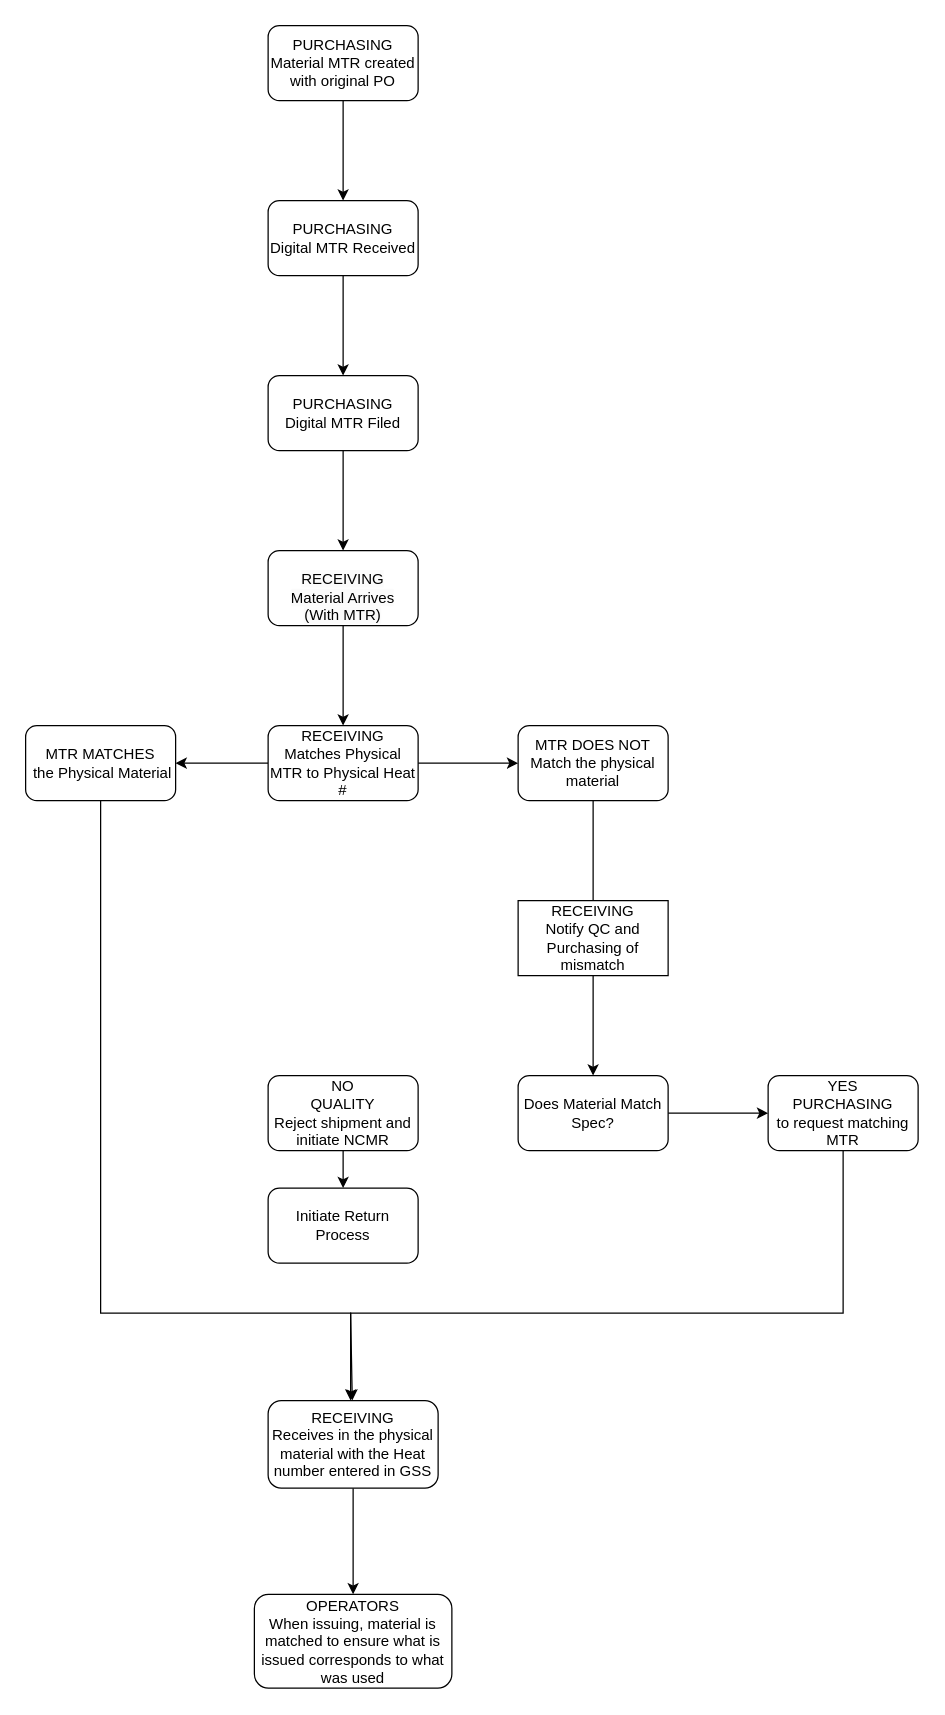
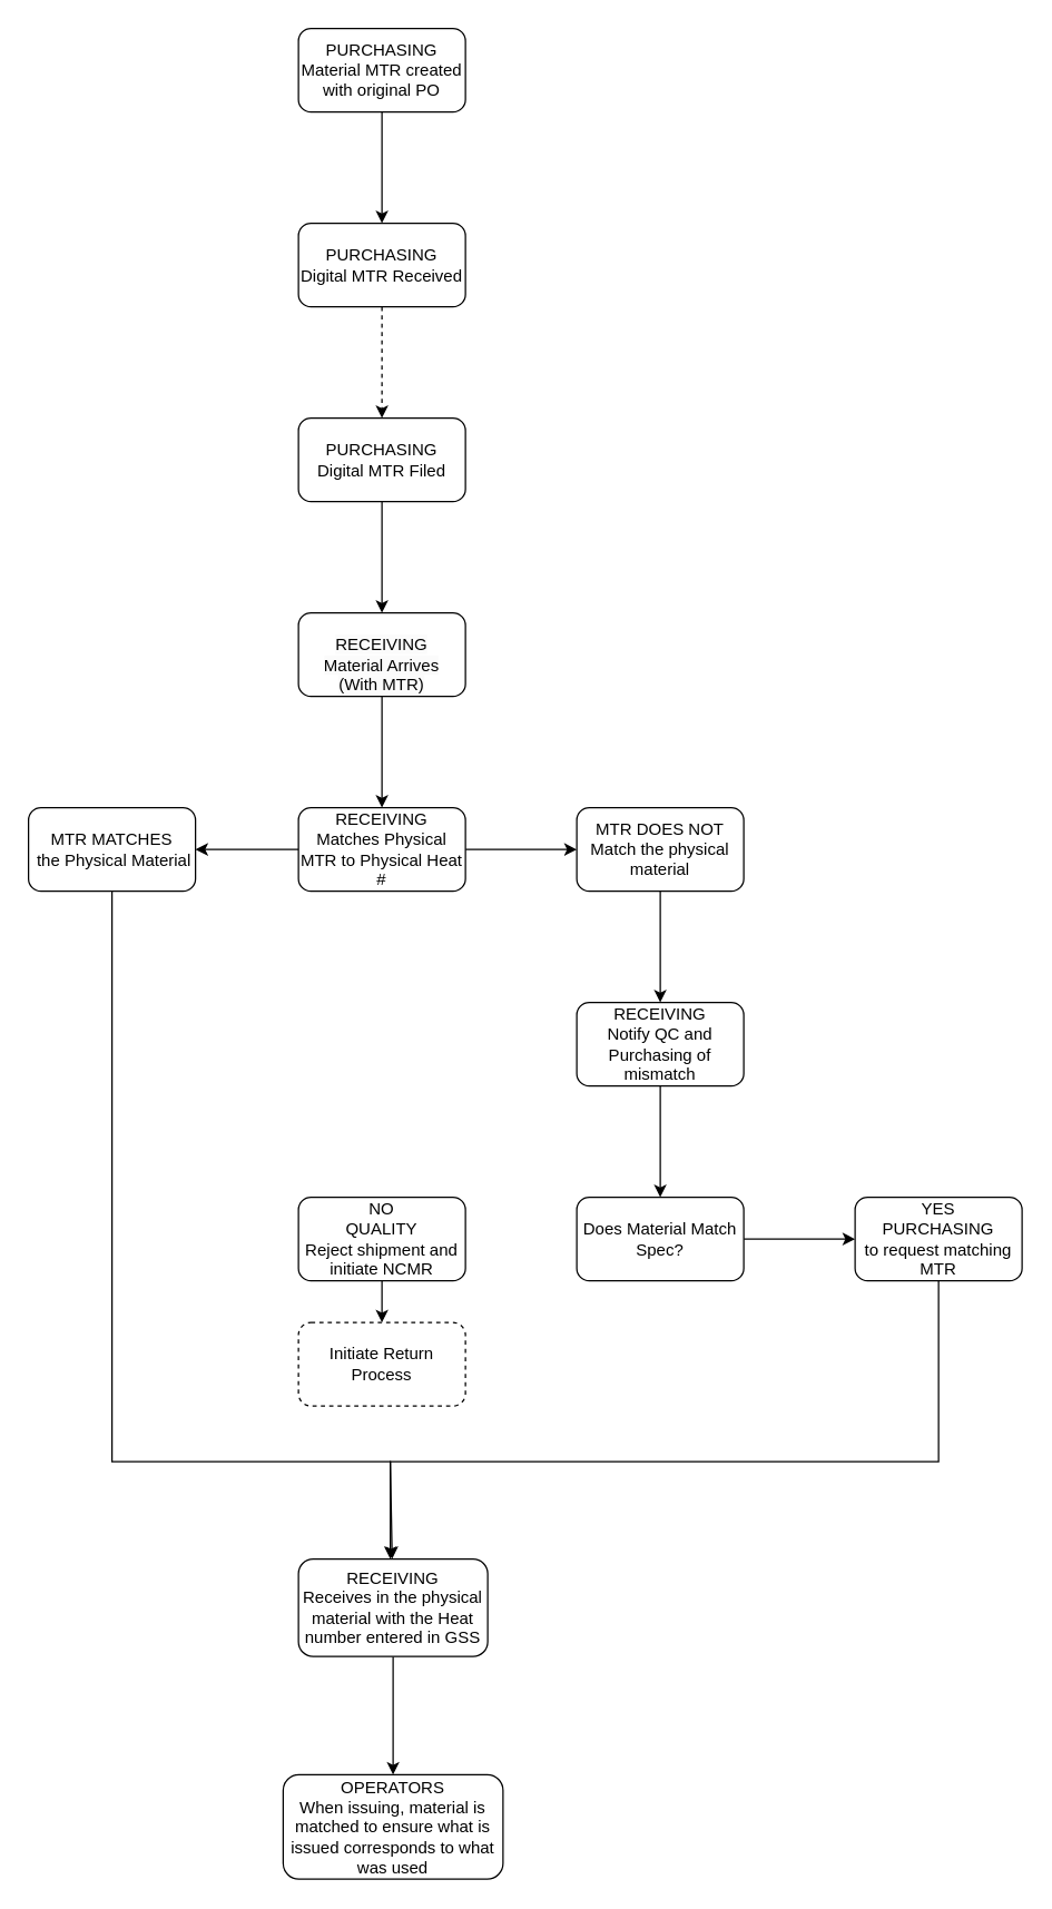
  <mxCell id="0" />
  <mxCell id="1" parent="0" />
  <mxCell id="2" value="" style="edgeStyle=orthogonalEdgeStyle;rounded=0;orthogonalLoop=1;jettySize=auto;html=1;" edge="1" parent="1" source="3" target="5"><mxGeometry relative="1" as="geometry" /></mxCell>
  <mxCell id="3" value="PURCHASING&lt;br&gt;Material MTR created with original PO" style="rounded=1;whiteSpace=wrap;html=1;" vertex="1" parent="1"><mxGeometry x="214" y="20" width="120" height="60" as="geometry" /></mxCell>
- <mxCell id="4" value="" style="edgeStyle=orthogonalEdgeStyle;rounded=0;orthogonalLoop=1;jettySize=auto;html=1;" edge="1" parent="1" source="5" target="7"><mxGeometry relative="1" as="geometry" /></mxCell>
+ <mxCell id="4" value="" style="edgeStyle=orthogonalEdgeStyle;rounded=0;orthogonalLoop=1;jettySize=auto;html=1;dashed=1;" edge="1" parent="1" source="5" target="7"><mxGeometry relative="1" as="geometry" /></mxCell>
  <mxCell id="5" value="PURCHASING&lt;br&gt;Digital MTR Received" style="whiteSpace=wrap;html=1;rounded=1;" vertex="1" parent="1"><mxGeometry x="214" y="160" width="120" height="60" as="geometry" /></mxCell>
  <mxCell id="6" value="" style="edgeStyle=orthogonalEdgeStyle;rounded=0;orthogonalLoop=1;jettySize=auto;html=1;" edge="1" parent="1" source="7" target="9"><mxGeometry relative="1" as="geometry" /></mxCell>
  <mxCell id="7" value="PURCHASING&lt;br style=&quot;border-color: var(--border-color);&quot;&gt;Digital MTR Filed" style="whiteSpace=wrap;html=1;rounded=1;" vertex="1" parent="1"><mxGeometry x="214" y="300" width="120" height="60" as="geometry" /></mxCell>
  <mxCell id="8" value="" style="edgeStyle=orthogonalEdgeStyle;rounded=0;orthogonalLoop=1;jettySize=auto;html=1;" edge="1" parent="1" source="9" target="12"><mxGeometry relative="1" as="geometry" /></mxCell>
  <mxCell id="9" value="&lt;br&gt;&lt;span style=&quot;color: rgb(0, 0, 0); font-family: Helvetica; font-size: 12px; font-style: normal; font-variant-ligatures: normal; font-variant-caps: normal; font-weight: 400; letter-spacing: normal; orphans: 2; text-align: center; text-indent: 0px; text-transform: none; widows: 2; word-spacing: 0px; -webkit-text-stroke-width: 0px; background-color: rgb(251, 251, 251); text-decoration-thickness: initial; text-decoration-style: initial; text-decoration-color: initial; float: none; display: inline !important;&quot;&gt;RECEIVING&lt;br&gt;Material Arrives&lt;/span&gt;&lt;br style=&quot;border-color: var(--border-color); color: rgb(0, 0, 0); font-family: Helvetica; font-size: 12px; font-style: normal; font-variant-ligatures: normal; font-variant-caps: normal; font-weight: 400; letter-spacing: normal; orphans: 2; text-align: center; text-indent: 0px; text-transform: none; widows: 2; word-spacing: 0px; -webkit-text-stroke-width: 0px; background-color: rgb(251, 251, 251); text-decoration-thickness: initial; text-decoration-style: initial; text-decoration-color: initial;&quot;&gt;&lt;span style=&quot;color: rgb(0, 0, 0); font-family: Helvetica; font-size: 12px; font-style: normal; font-variant-ligatures: normal; font-variant-caps: normal; font-weight: 400; letter-spacing: normal; orphans: 2; text-align: center; text-indent: 0px; text-transform: none; widows: 2; word-spacing: 0px; -webkit-text-stroke-width: 0px; background-color: rgb(251, 251, 251); text-decoration-thickness: initial; text-decoration-style: initial; text-decoration-color: initial; float: none; display: inline !important;&quot;&gt;(With MTR)&lt;/span&gt;&lt;br&gt;" style="whiteSpace=wrap;html=1;rounded=1;" vertex="1" parent="1"><mxGeometry x="214" y="440" width="120" height="60" as="geometry" /></mxCell>
  <mxCell id="10" value="" style="edgeStyle=orthogonalEdgeStyle;rounded=0;orthogonalLoop=1;jettySize=auto;html=1;" edge="1" parent="1" source="12" target="13"><mxGeometry relative="1" as="geometry" /></mxCell>
  <mxCell id="11" value="" style="edgeStyle=orthogonalEdgeStyle;rounded=0;orthogonalLoop=1;jettySize=auto;html=1;" edge="1" parent="1" source="12" target="15"><mxGeometry relative="1" as="geometry" /></mxCell>
  <mxCell id="12" value="RECEIVING&lt;br&gt;Matches Physical MTR to Physical Heat #" style="whiteSpace=wrap;html=1;rounded=1;" vertex="1" parent="1"><mxGeometry x="214" y="580" width="120" height="60" as="geometry" /></mxCell>
  <mxCell id="13" value="MTR MATCHES&lt;br&gt;&amp;nbsp;the Physical Material" style="whiteSpace=wrap;html=1;rounded=1;" vertex="1" parent="1"><mxGeometry x="20" y="580" width="120" height="60" as="geometry" /></mxCell>
- <mxCell id="14" value="" style="edgeStyle=orthogonalEdgeStyle;rounded=0;orthogonalLoop=1;jettySize=auto;html=1;endArrow=none;" edge="1" parent="1" source="15" target="17"><mxGeometry relative="1" as="geometry" /></mxCell>
+ <mxCell id="14" value="" style="edgeStyle=orthogonalEdgeStyle;rounded=0;orthogonalLoop=1;jettySize=auto;html=1;" edge="1" parent="1" source="15" target="17"><mxGeometry relative="1" as="geometry" /></mxCell>
  <mxCell id="15" value="MTR DOES NOT Match the physical material" style="whiteSpace=wrap;html=1;rounded=1;" vertex="1" parent="1"><mxGeometry x="414" y="580" width="120" height="60" as="geometry" /></mxCell>
  <mxCell id="16" value="" style="edgeStyle=orthogonalEdgeStyle;rounded=0;orthogonalLoop=1;jettySize=auto;html=1;" edge="1" parent="1" source="17" target="19"><mxGeometry relative="1" as="geometry" /></mxCell>
- <mxCell id="17" value="RECEIVING&lt;br&gt;Notify QC and Purchasing of mismatch" style="whiteSpace=wrap;html=1;rounded=0;" vertex="1" parent="1"><mxGeometry x="414" y="720" width="120" height="60" as="geometry" /></mxCell>
+ <mxCell id="17" value="RECEIVING&lt;br&gt;Notify QC and Purchasing of mismatch" style="whiteSpace=wrap;html=1;rounded=1;" vertex="1" parent="1"><mxGeometry x="414" y="720" width="120" height="60" as="geometry" /></mxCell>
  <mxCell id="18" value="" style="edgeStyle=orthogonalEdgeStyle;rounded=0;orthogonalLoop=1;jettySize=auto;html=1;" edge="1" parent="1" source="19" target="21"><mxGeometry relative="1" as="geometry" /></mxCell>
  <mxCell id="19" value="Does Material Match Spec?" style="whiteSpace=wrap;html=1;rounded=1;" vertex="1" parent="1"><mxGeometry x="414" y="860" width="120" height="60" as="geometry" /></mxCell>
  <mxCell id="20" value="" style="edgeStyle=orthogonalEdgeStyle;rounded=0;orthogonalLoop=1;jettySize=auto;html=1;" edge="1" parent="1" source="21" target="25"><mxGeometry relative="1" as="geometry"><Array as="points"><mxPoint x="674" y="1050" /><mxPoint x="280" y="1050" /></Array></mxGeometry></mxCell>
  <mxCell id="21" value="YES&lt;br&gt;PURCHASING&lt;br&gt;to request matching MTR" style="whiteSpace=wrap;html=1;rounded=1;" vertex="1" parent="1"><mxGeometry x="614" y="860" width="120" height="60" as="geometry" /></mxCell>
  <mxCell id="22" value="" style="edgeStyle=orthogonalEdgeStyle;rounded=0;orthogonalLoop=1;jettySize=auto;html=1;" edge="1" parent="1" source="23" target="27"><mxGeometry relative="1" as="geometry" /></mxCell>
  <mxCell id="23" value="NO&lt;br&gt;QUALITY&lt;br&gt;Reject shipment and initiate NCMR" style="whiteSpace=wrap;html=1;rounded=1;" vertex="1" parent="1"><mxGeometry x="214" y="860" width="120" height="60" as="geometry" /></mxCell>
  <mxCell id="24" value="" style="edgeStyle=orthogonalEdgeStyle;rounded=0;orthogonalLoop=1;jettySize=auto;html=1;" edge="1" parent="1" source="25" target="28"><mxGeometry relative="1" as="geometry" /></mxCell>
  <mxCell id="25" value="RECEIVING&lt;br&gt;Receives in the physical material with the Heat number entered in GSS" style="whiteSpace=wrap;html=1;rounded=1;" vertex="1" parent="1"><mxGeometry x="214" y="1120" width="136" height="70" as="geometry" /></mxCell>
  <mxCell id="26" value="" style="endArrow=classic;html=1;rounded=0;" edge="1" parent="1" source="13" target="25"><mxGeometry width="50" height="50" relative="1" as="geometry"><mxPoint x="220" y="910" as="sourcePoint" /><mxPoint x="270" y="860" as="targetPoint" /><Array as="points"><mxPoint x="80" y="1050" /><mxPoint x="280" y="1050" /></Array></mxGeometry></mxCell>
- <mxCell id="27" value="Initiate Return Process" style="whiteSpace=wrap;html=1;rounded=1;" vertex="1" parent="1"><mxGeometry x="214" y="950" width="120" height="60" as="geometry" /></mxCell>
+ <mxCell id="27" value="Initiate Return Process" style="whiteSpace=wrap;html=1;rounded=1;dashed=1;" vertex="1" parent="1"><mxGeometry x="214" y="950" width="120" height="60" as="geometry" /></mxCell>
  <mxCell id="28" value="OPERATORS&lt;br&gt;When issuing, material is matched to ensure what is issued corresponds to what was used" style="whiteSpace=wrap;html=1;rounded=1;" vertex="1" parent="1"><mxGeometry x="203" y="1275" width="158" height="75" as="geometry" /></mxCell>
